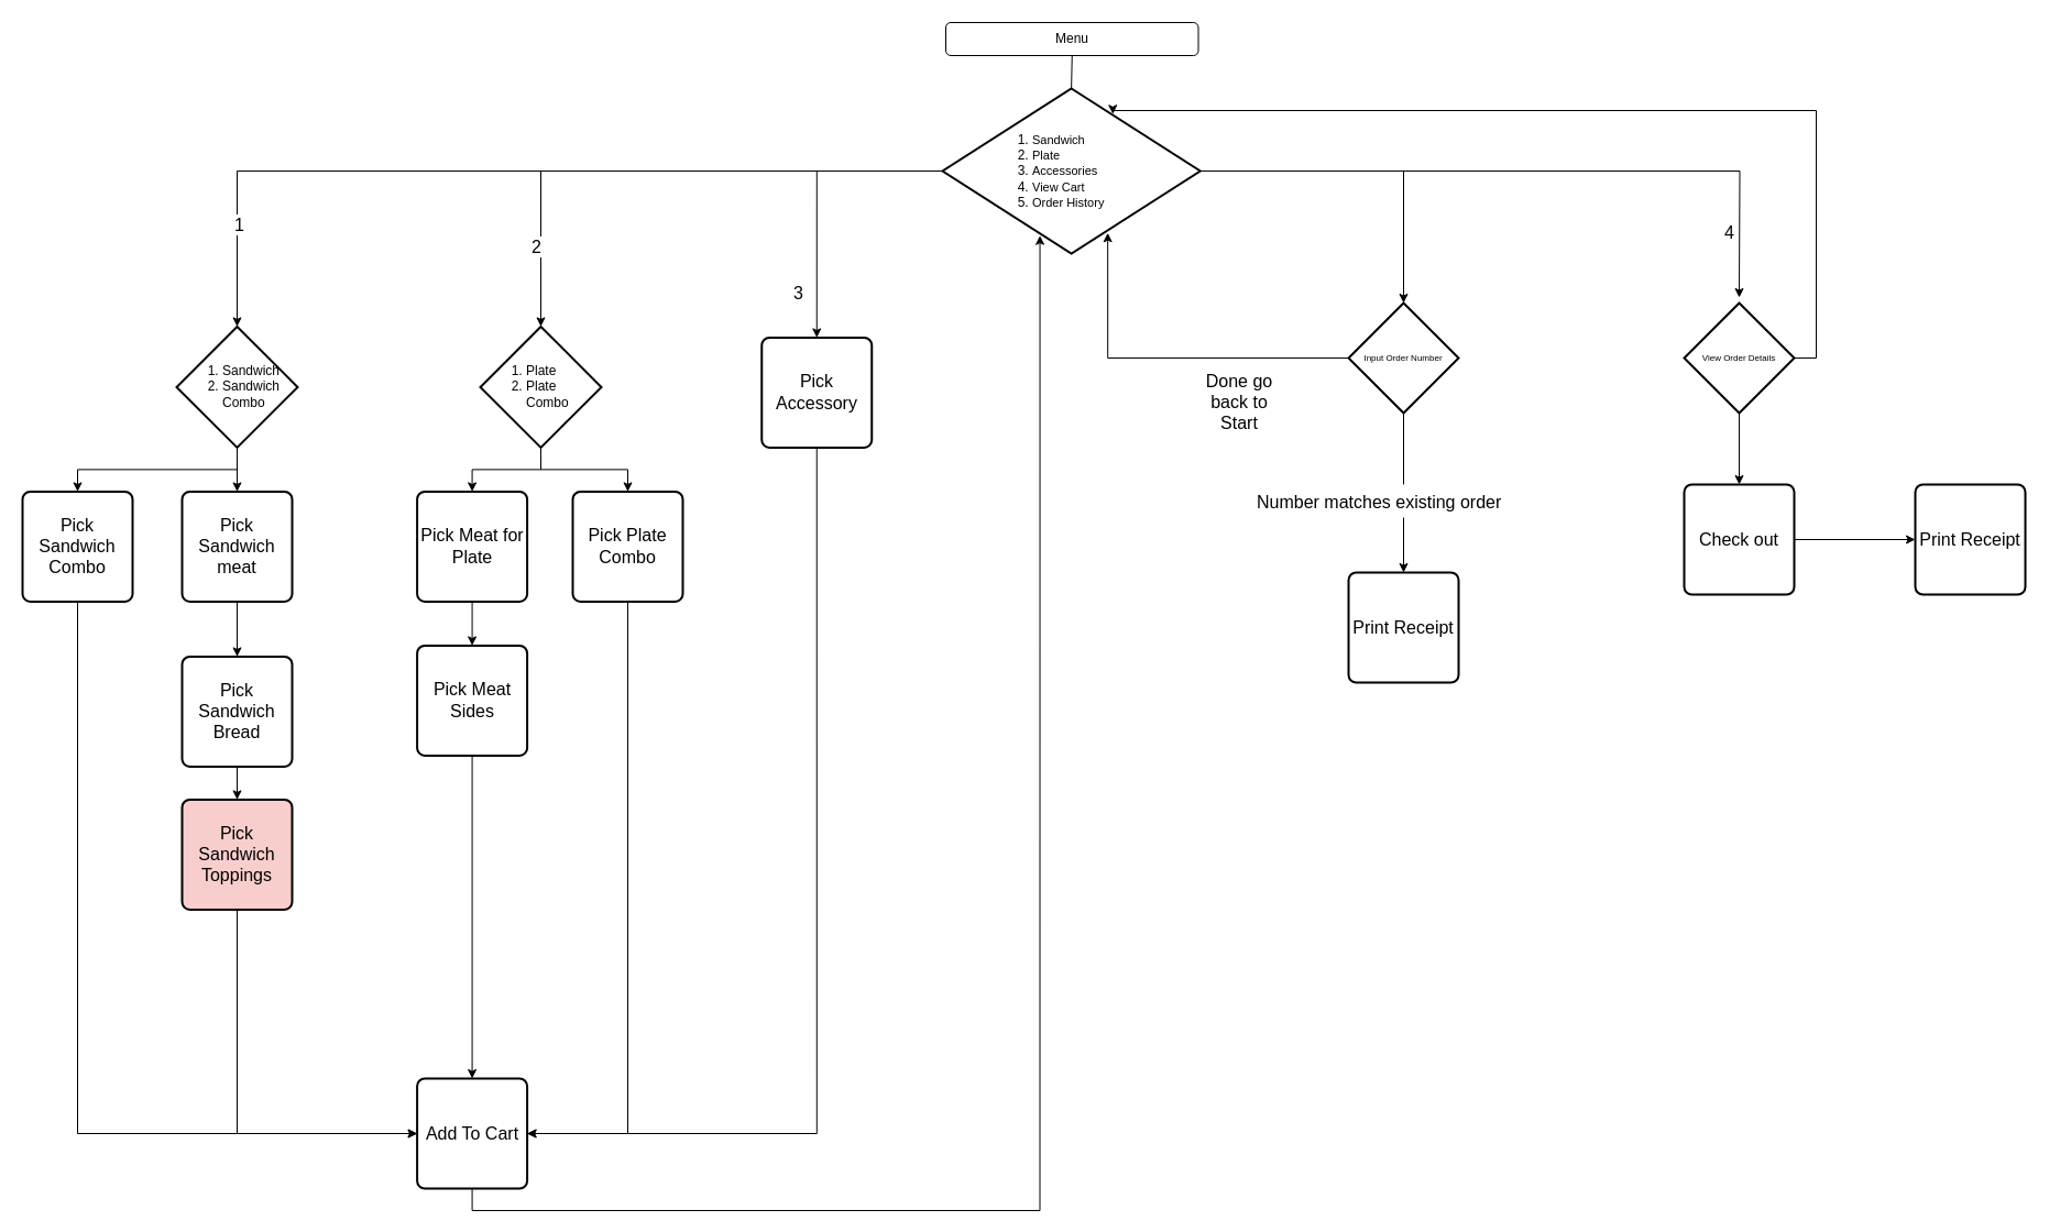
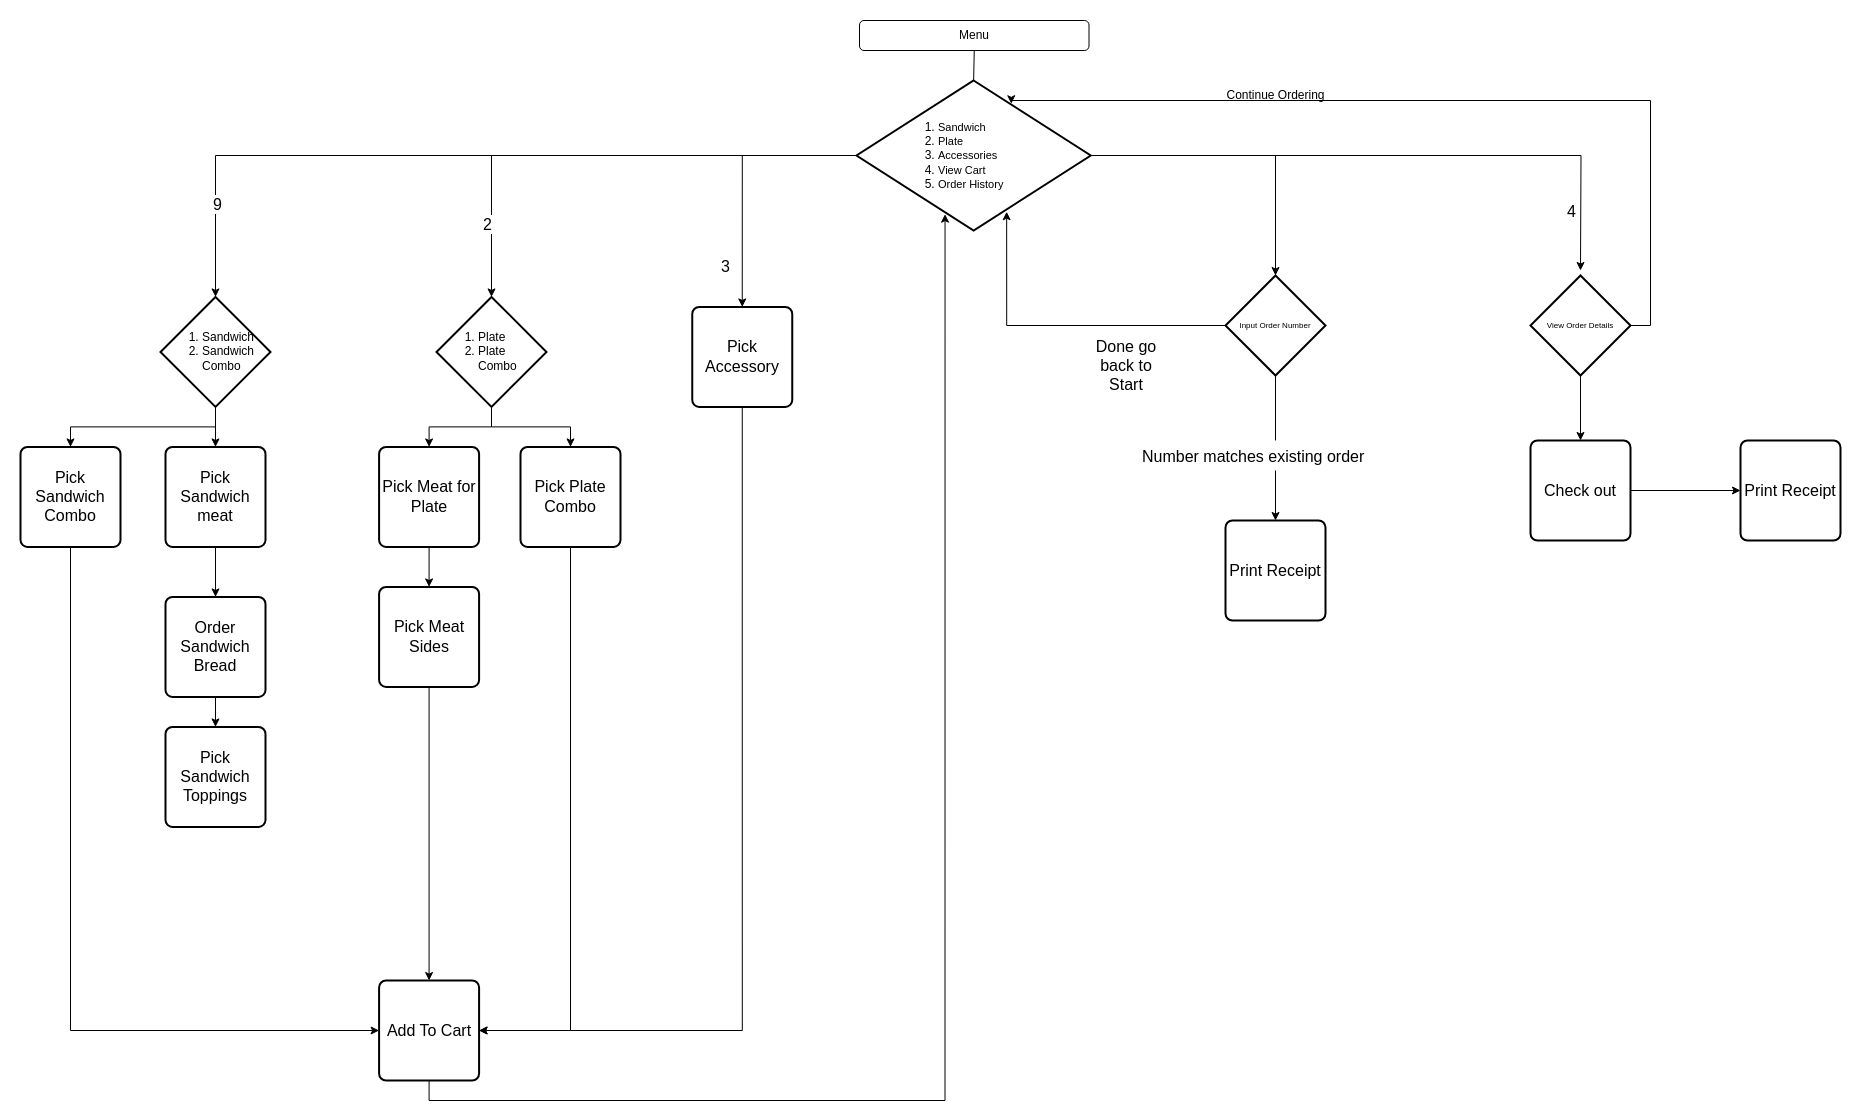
  <mxCell id="0" />
  <mxCell id="1" parent="0" />
  <mxCell id="2" value="Menu" style="rounded=1;whiteSpace=wrap;html=1;fontSize=12;glass=0;strokeWidth=1;shadow=0;" parent="1" vertex="1"><mxGeometry x="859" y="20" width="229.5" height="30" as="geometry" /></mxCell>
  <mxCell id="3" style="edgeStyle=orthogonalEdgeStyle;rounded=0;orthogonalLoop=1;jettySize=auto;html=1;exitX=0;exitY=0.5;exitDx=0;exitDy=0;exitPerimeter=0;entryX=0.5;entryY=0;entryDx=0;entryDy=0;entryPerimeter=0;fontSize=12;" parent="1" source="8" target="33" edge="1"><mxGeometry relative="1" as="geometry" /></mxCell>
  <mxCell id="4" style="edgeStyle=orthogonalEdgeStyle;rounded=0;orthogonalLoop=1;jettySize=auto;html=1;exitX=0;exitY=0.5;exitDx=0;exitDy=0;exitPerimeter=0;entryX=0.5;entryY=0;entryDx=0;entryDy=0;entryPerimeter=0;fontSize=12;" parent="1" source="8" target="28" edge="1"><mxGeometry relative="1" as="geometry" /></mxCell>
  <mxCell id="5" style="edgeStyle=orthogonalEdgeStyle;rounded=0;orthogonalLoop=1;jettySize=auto;html=1;exitX=1;exitY=0.5;exitDx=0;exitDy=0;exitPerimeter=0;entryX=0.5;entryY=0;entryDx=0;entryDy=0;entryPerimeter=0;fontSize=12;" parent="1" source="8" target="46" edge="1"><mxGeometry relative="1" as="geometry" /></mxCell>
  <mxCell id="6" style="edgeStyle=orthogonalEdgeStyle;rounded=0;orthogonalLoop=1;jettySize=auto;html=1;exitX=0;exitY=0.5;exitDx=0;exitDy=0;exitPerimeter=0;entryX=0.5;entryY=0;entryDx=0;entryDy=0;fontSize=12;" parent="1" source="8" target="37" edge="1"><mxGeometry relative="1" as="geometry" /></mxCell>
  <mxCell id="7" style="edgeStyle=orthogonalEdgeStyle;rounded=0;orthogonalLoop=1;jettySize=auto;html=1;exitX=1;exitY=0.5;exitDx=0;exitDy=0;exitPerimeter=0;fontSize=12;" parent="1" source="8" edge="1"><mxGeometry relative="1" as="geometry"><mxPoint x="1580" y="270" as="targetPoint" /></mxGeometry></mxCell>
  <mxCell id="8" value="&lt;blockquote style=&quot;margin: 0 0 0 40px ; border: none ; padding: 0px&quot;&gt;&lt;ol&gt;&lt;li&gt;&lt;span style=&quot;font-size: 11px&quot;&gt;Sandwich&lt;/span&gt;&lt;/li&gt;&lt;li&gt;&lt;span style=&quot;font-size: 11px&quot;&gt;Plate&lt;/span&gt;&lt;/li&gt;&lt;li&gt;&lt;span style=&quot;font-size: 11px&quot;&gt;Accessories&lt;/span&gt;&lt;/li&gt;&lt;li&gt;&lt;span style=&quot;font-size: 11px&quot;&gt;View Cart&lt;/span&gt;&lt;/li&gt;&lt;li&gt;&lt;span style=&quot;font-size: 11px&quot;&gt;Order History&lt;/span&gt;&lt;/li&gt;&lt;/ol&gt;&lt;/blockquote&gt;" style="strokeWidth=2;html=1;shape=mxgraph.flowchart.decision;whiteSpace=wrap;align=left;" parent="1" vertex="1"><mxGeometry x="856" y="80" width="234.25" height="150" as="geometry" /></mxCell>
  <mxCell id="9" style="edgeStyle=orthogonalEdgeStyle;rounded=0;orthogonalLoop=1;jettySize=auto;html=1;exitX=0.5;exitY=1;exitDx=0;exitDy=0;exitPerimeter=0;entryX=0.5;entryY=0;entryDx=0;entryDy=0;fontSize=12;" parent="1" source="11" target="39" edge="1"><mxGeometry relative="1" as="geometry" /></mxCell>
  <mxCell id="10" style="edgeStyle=orthogonalEdgeStyle;rounded=0;orthogonalLoop=1;jettySize=auto;html=1;exitX=1;exitY=0.5;exitDx=0;exitDy=0;exitPerimeter=0;fontSize=12;entryX=0.661;entryY=0.155;entryDx=0;entryDy=0;entryPerimeter=0;" parent="1" source="11" target="8" edge="1"><mxGeometry relative="1" as="geometry"><mxPoint x="1540" y="100" as="targetPoint" /><Array as="points"><mxPoint x="1650" y="325" /><mxPoint x="1650" y="100" /><mxPoint x="1011" y="100" /></Array></mxGeometry></mxCell>
  <mxCell id="11" value="View Order Details" style="strokeWidth=2;html=1;shape=mxgraph.flowchart.decision;whiteSpace=wrap;fontSize=8;" parent="1" vertex="1"><mxGeometry x="1530" y="275" width="100" height="100" as="geometry" /></mxCell>
  <mxCell id="12" value="&lt;font style=&quot;font-size: 16px&quot;&gt;2&lt;/font&gt;" style="edgeLabel;html=1;align=center;verticalAlign=middle;resizable=0;points=[];fontSize=8;" parent="1" vertex="1" connectable="0"><mxGeometry x="390.001" y="229.997" as="geometry"><mxPoint x="96" y="-6" as="offset" /></mxGeometry></mxCell>
  <mxCell id="13" value="&lt;font style=&quot;font-size: 16px&quot;&gt;3&lt;/font&gt;" style="edgeLabel;html=1;align=center;verticalAlign=middle;resizable=0;points=[];fontSize=8;" parent="1" vertex="1" connectable="0"><mxGeometry x="508.591" y="279.997" as="geometry"><mxPoint x="216" y="-14" as="offset" /></mxGeometry></mxCell>
  <mxCell id="14" value="&lt;span style=&quot;color: rgb(0 , 0 , 0) ; font-family: &amp;#34;helvetica&amp;#34; ; font-size: 16px ; font-style: normal ; font-weight: 400 ; letter-spacing: normal ; text-align: center ; text-indent: 0px ; text-transform: none ; word-spacing: 0px ; background-color: rgb(255 , 255 , 255) ; display: inline ; float: none&quot;&gt;4&lt;/span&gt;" style="text;whiteSpace=wrap;html=1;fontSize=16;" parent="1" vertex="1"><mxGeometry x="1565" y="195" width="30" height="30" as="geometry" /></mxCell>
  <mxCell id="15" value="" style="endArrow=none;html=1;rounded=0;fontSize=16;entryX=0.5;entryY=1;entryDx=0;entryDy=0;exitX=0.5;exitY=0;exitDx=0;exitDy=0;exitPerimeter=0;" parent="1" source="8" target="2" edge="1"><mxGeometry width="50" height="50" relative="1" as="geometry"><mxPoint x="950" y="450" as="sourcePoint" /><mxPoint x="1000" y="400" as="targetPoint" /></mxGeometry></mxCell>
  <mxCell id="16" style="edgeStyle=orthogonalEdgeStyle;rounded=0;orthogonalLoop=1;jettySize=auto;html=1;exitX=0.5;exitY=1;exitDx=0;exitDy=0;entryX=0.5;entryY=0;entryDx=0;entryDy=0;fontSize=12;" parent="1" source="17" target="19" edge="1"><mxGeometry relative="1" as="geometry" /></mxCell>
  <mxCell id="17" value="Pick Sandwich meat" style="rounded=1;whiteSpace=wrap;html=1;absoluteArcSize=1;arcSize=14;strokeWidth=2;fontSize=16;" parent="1" vertex="1"><mxGeometry x="165" y="446.44" width="100" height="100" as="geometry" /></mxCell>
  <mxCell id="18" style="edgeStyle=orthogonalEdgeStyle;rounded=0;orthogonalLoop=1;jettySize=auto;html=1;exitX=0.5;exitY=1;exitDx=0;exitDy=0;fontSize=12;entryX=0.5;entryY=0;entryDx=0;entryDy=0;" parent="1" source="19" target="21" edge="1"><mxGeometry relative="1" as="geometry"><mxPoint x="215" y="720" as="targetPoint" /></mxGeometry></mxCell>
- <mxCell id="19" value="Pick Sandwich Bread" style="rounded=1;whiteSpace=wrap;html=1;absoluteArcSize=1;arcSize=14;strokeWidth=2;fontSize=16;" parent="1" vertex="1"><mxGeometry x="165" y="596.44" width="100" height="100" as="geometry" /></mxCell>
- <mxCell id="20" style="edgeStyle=orthogonalEdgeStyle;rounded=0;orthogonalLoop=1;jettySize=auto;html=1;exitX=0.5;exitY=1;exitDx=0;exitDy=0;entryX=0;entryY=0.5;entryDx=0;entryDy=0;fontSize=12;" parent="1" source="21" target="30" edge="1"><mxGeometry relative="1" as="geometry" /></mxCell>
- <mxCell id="21" value="Pick Sandwich Toppings" style="rounded=1;whiteSpace=wrap;html=1;absoluteArcSize=1;arcSize=14;strokeWidth=2;fontSize=16;fillColor=#f8cecc;" parent="1" vertex="1"><mxGeometry x="165" y="726.44" width="100" height="100" as="geometry" /></mxCell>
+ <mxCell id="19" value="Order Sandwich Bread" style="rounded=1;whiteSpace=wrap;html=1;absoluteArcSize=1;arcSize=14;strokeWidth=2;fontSize=16;" parent="1" vertex="1"><mxGeometry x="165" y="596.44" width="100" height="100" as="geometry" /></mxCell>
+ <mxCell id="21" value="Pick Sandwich Toppings" style="rounded=1;whiteSpace=wrap;html=1;absoluteArcSize=1;arcSize=14;strokeWidth=2;fontSize=16;" parent="1" vertex="1"><mxGeometry x="165" y="726.44" width="100" height="100" as="geometry" /></mxCell>
  <mxCell id="22" style="edgeStyle=orthogonalEdgeStyle;rounded=0;orthogonalLoop=1;jettySize=auto;html=1;exitX=0.5;exitY=1;exitDx=0;exitDy=0;entryX=0.5;entryY=0;entryDx=0;entryDy=0;fontSize=12;" parent="1" source="23" target="35" edge="1"><mxGeometry relative="1" as="geometry" /></mxCell>
  <mxCell id="23" value="Pick Meat for Plate" style="rounded=1;whiteSpace=wrap;html=1;absoluteArcSize=1;arcSize=14;strokeWidth=2;fontSize=16;" parent="1" vertex="1"><mxGeometry x="378.59" y="446.44" width="100" height="100" as="geometry" /></mxCell>
  <mxCell id="24" style="edgeStyle=orthogonalEdgeStyle;rounded=0;orthogonalLoop=1;jettySize=auto;html=1;exitX=0.5;exitY=1;exitDx=0;exitDy=0;entryX=1;entryY=0.5;entryDx=0;entryDy=0;fontSize=12;" parent="1" source="25" target="30" edge="1"><mxGeometry relative="1" as="geometry" /></mxCell>
  <mxCell id="25" value="Pick Plate Combo" style="rounded=1;whiteSpace=wrap;html=1;absoluteArcSize=1;arcSize=14;strokeWidth=2;fontSize=16;" parent="1" vertex="1"><mxGeometry x="520" y="446.44" width="100" height="100" as="geometry" /></mxCell>
  <mxCell id="26" style="edgeStyle=orthogonalEdgeStyle;rounded=0;orthogonalLoop=1;jettySize=auto;html=1;exitX=0.5;exitY=1;exitDx=0;exitDy=0;exitPerimeter=0;fontSize=12;" parent="1" source="28" target="25" edge="1"><mxGeometry relative="1" as="geometry" /></mxCell>
  <mxCell id="27" style="edgeStyle=orthogonalEdgeStyle;rounded=0;orthogonalLoop=1;jettySize=auto;html=1;exitX=0.5;exitY=1;exitDx=0;exitDy=0;exitPerimeter=0;entryX=0.5;entryY=0;entryDx=0;entryDy=0;fontSize=12;" parent="1" source="28" target="23" edge="1"><mxGeometry relative="1" as="geometry" /></mxCell>
  <mxCell id="28" value="&lt;ol style=&quot;font-size: 12px&quot;&gt;&lt;li&gt;Plate&lt;/li&gt;&lt;li&gt;Plate Combo&lt;/li&gt;&lt;/ol&gt;" style="strokeWidth=2;html=1;shape=mxgraph.flowchart.decision;whiteSpace=wrap;fontSize=8;align=left;" parent="1" vertex="1"><mxGeometry x="436" y="296.44" width="110" height="110" as="geometry" /></mxCell>
  <mxCell id="29" style="edgeStyle=orthogonalEdgeStyle;rounded=0;orthogonalLoop=1;jettySize=auto;html=1;exitX=0.5;exitY=1;exitDx=0;exitDy=0;entryX=0.378;entryY=0.891;entryDx=0;entryDy=0;entryPerimeter=0;fontSize=12;" parent="1" source="30" target="8" edge="1"><mxGeometry relative="1" as="geometry" /></mxCell>
  <mxCell id="30" value="Add To Cart" style="rounded=1;whiteSpace=wrap;html=1;absoluteArcSize=1;arcSize=14;strokeWidth=2;fontSize=16;" parent="1" vertex="1"><mxGeometry x="378.59" y="980" width="100" height="100" as="geometry" /></mxCell>
  <mxCell id="31" style="edgeStyle=orthogonalEdgeStyle;rounded=0;orthogonalLoop=1;jettySize=auto;html=1;exitX=0.5;exitY=1;exitDx=0;exitDy=0;exitPerimeter=0;entryX=0.5;entryY=0;entryDx=0;entryDy=0;fontSize=12;" parent="1" source="33" target="17" edge="1"><mxGeometry relative="1" as="geometry" /></mxCell>
  <mxCell id="32" style="edgeStyle=orthogonalEdgeStyle;rounded=0;orthogonalLoop=1;jettySize=auto;html=1;exitX=0.5;exitY=1;exitDx=0;exitDy=0;exitPerimeter=0;entryX=0.5;entryY=0;entryDx=0;entryDy=0;fontSize=12;" parent="1" source="33" target="43" edge="1"><mxGeometry relative="1" as="geometry" /></mxCell>
  <mxCell id="33" value="&lt;ol style=&quot;font-size: 12px&quot;&gt;&lt;li&gt;Sandwich&lt;/li&gt;&lt;li&gt;Sandwich Combo&lt;/li&gt;&lt;/ol&gt;" style="strokeWidth=2;html=1;shape=mxgraph.flowchart.decision;whiteSpace=wrap;fontSize=8;align=left;" parent="1" vertex="1"><mxGeometry x="160" y="296.44" width="110" height="110" as="geometry" /></mxCell>
  <mxCell id="34" style="edgeStyle=orthogonalEdgeStyle;rounded=0;orthogonalLoop=1;jettySize=auto;html=1;exitX=0.5;exitY=1;exitDx=0;exitDy=0;entryX=0.5;entryY=0;entryDx=0;entryDy=0;fontSize=12;" parent="1" source="35" target="30" edge="1"><mxGeometry relative="1" as="geometry" /></mxCell>
  <mxCell id="35" value="Pick Meat Sides" style="rounded=1;whiteSpace=wrap;html=1;absoluteArcSize=1;arcSize=14;strokeWidth=2;fontSize=16;" parent="1" vertex="1"><mxGeometry x="378.59" y="586.44" width="100" height="100" as="geometry" /></mxCell>
  <mxCell id="36" style="edgeStyle=orthogonalEdgeStyle;rounded=0;orthogonalLoop=1;jettySize=auto;html=1;exitX=0.5;exitY=1;exitDx=0;exitDy=0;entryX=1;entryY=0.5;entryDx=0;entryDy=0;fontSize=12;" parent="1" source="37" target="30" edge="1"><mxGeometry relative="1" as="geometry" /></mxCell>
  <mxCell id="37" value="Pick Accessory" style="rounded=1;whiteSpace=wrap;html=1;absoluteArcSize=1;arcSize=14;strokeWidth=2;fontSize=16;" parent="1" vertex="1"><mxGeometry x="691.75" y="306.44" width="100" height="100" as="geometry" /></mxCell>
  <mxCell id="38" style="edgeStyle=orthogonalEdgeStyle;rounded=0;orthogonalLoop=1;jettySize=auto;html=1;exitX=1;exitY=0.5;exitDx=0;exitDy=0;entryX=0;entryY=0.5;entryDx=0;entryDy=0;fontSize=12;" parent="1" source="39" target="48" edge="1"><mxGeometry relative="1" as="geometry" /></mxCell>
  <mxCell id="39" value="Check out" style="rounded=1;whiteSpace=wrap;html=1;absoluteArcSize=1;arcSize=14;strokeWidth=2;fontSize=16;" parent="1" vertex="1"><mxGeometry x="1530" y="440" width="100" height="100" as="geometry" /></mxCell>
- <mxCell id="41" value="&lt;font style=&quot;font-size: 16px&quot;&gt;1&lt;/font&gt;" style="edgeLabel;html=1;align=center;verticalAlign=middle;resizable=0;points=[];fontSize=8;" parent="1" vertex="1" connectable="0"><mxGeometry x="120.001" y="209.997" as="geometry"><mxPoint x="96" y="-6" as="offset" /></mxGeometry></mxCell>
+ <mxCell id="40" value="Continue Ordering" style="text;html=1;align=center;verticalAlign=middle;resizable=0;points=[];autosize=1;strokeColor=none;fillColor=none;fontSize=12;" parent="1" vertex="1"><mxGeometry x="1220" y="85" width="110" height="20" as="geometry" /></mxCell>
+ <mxCell id="41" value="&lt;font style=&quot;font-size: 16px&quot;&gt;9&lt;/font&gt;" style="edgeLabel;html=1;align=center;verticalAlign=middle;resizable=0;points=[];fontSize=8;" parent="1" vertex="1" connectable="0"><mxGeometry x="120.001" y="209.997" as="geometry"><mxPoint x="96" y="-6" as="offset" /></mxGeometry></mxCell>
  <mxCell id="42" style="edgeStyle=orthogonalEdgeStyle;rounded=0;orthogonalLoop=1;jettySize=auto;html=1;exitX=0.5;exitY=1;exitDx=0;exitDy=0;entryX=0;entryY=0.5;entryDx=0;entryDy=0;fontSize=12;" parent="1" source="43" target="30" edge="1"><mxGeometry relative="1" as="geometry" /></mxCell>
  <mxCell id="43" value="Pick Sandwich Combo" style="rounded=1;whiteSpace=wrap;html=1;absoluteArcSize=1;arcSize=14;strokeWidth=2;fontSize=16;" parent="1" vertex="1"><mxGeometry x="20" y="446.44" width="100" height="100" as="geometry" /></mxCell>
  <mxCell id="44" style="edgeStyle=orthogonalEdgeStyle;rounded=0;orthogonalLoop=1;jettySize=auto;html=1;exitX=0.5;exitY=1;exitDx=0;exitDy=0;exitPerimeter=0;entryX=0.5;entryY=0;entryDx=0;entryDy=0;fontSize=12;startArrow=none;" parent="1" source="50" target="47" edge="1"><mxGeometry relative="1" as="geometry" /></mxCell>
  <mxCell id="45" style="edgeStyle=orthogonalEdgeStyle;rounded=0;orthogonalLoop=1;jettySize=auto;html=1;exitX=0;exitY=0.5;exitDx=0;exitDy=0;exitPerimeter=0;entryX=0.641;entryY=0.875;entryDx=0;entryDy=0;entryPerimeter=0;fontSize=12;" parent="1" source="46" target="8" edge="1"><mxGeometry relative="1" as="geometry" /></mxCell>
  <mxCell id="46" value="Input Order Number" style="strokeWidth=2;html=1;shape=mxgraph.flowchart.decision;whiteSpace=wrap;fontSize=8;" parent="1" vertex="1"><mxGeometry x="1225" y="275" width="100" height="100" as="geometry" /></mxCell>
  <mxCell id="47" value="Print Receipt" style="rounded=1;whiteSpace=wrap;html=1;absoluteArcSize=1;arcSize=14;strokeWidth=2;fontSize=16;" parent="1" vertex="1"><mxGeometry x="1225" y="520" width="100" height="100" as="geometry" /></mxCell>
  <mxCell id="48" value="Print Receipt" style="rounded=1;whiteSpace=wrap;html=1;absoluteArcSize=1;arcSize=14;strokeWidth=2;fontSize=16;" parent="1" vertex="1"><mxGeometry x="1740" y="440" width="100" height="100" as="geometry" /></mxCell>
  <mxCell id="49" value="&lt;div style=&quot;text-align: center&quot;&gt;&lt;font face=&quot;helvetica&quot;&gt;&lt;span style=&quot;background-color: rgb(255 , 255 , 255)&quot;&gt;Done go back to Start&lt;/span&gt;&lt;/font&gt;&lt;/div&gt;" style="text;whiteSpace=wrap;html=1;fontSize=16;" parent="1" vertex="1"><mxGeometry x="1080" y="330" width="90" height="30" as="geometry" /></mxCell>
  <mxCell id="50" value="&lt;div style=&quot;text-align: center&quot;&gt;&lt;font face=&quot;helvetica&quot;&gt;&lt;span style=&quot;background-color: rgb(255 , 255 , 255)&quot;&gt;Number matches existing order&lt;/span&gt;&lt;/font&gt;&lt;/div&gt;" style="text;whiteSpace=wrap;html=1;fontSize=16;" parent="1" vertex="1"><mxGeometry x="1140" y="440" width="270" height="30" as="geometry" /></mxCell>
  <mxCell id="51" value="" style="edgeStyle=orthogonalEdgeStyle;rounded=0;orthogonalLoop=1;jettySize=auto;html=1;exitX=0.5;exitY=1;exitDx=0;exitDy=0;exitPerimeter=0;entryX=0.5;entryY=0;entryDx=0;entryDy=0;fontSize=12;endArrow=none;" parent="1" source="46" target="50" edge="1"><mxGeometry relative="1" as="geometry"><mxPoint x="1275" y="375" as="sourcePoint" /><mxPoint x="1275" y="520" as="targetPoint" /></mxGeometry></mxCell>
